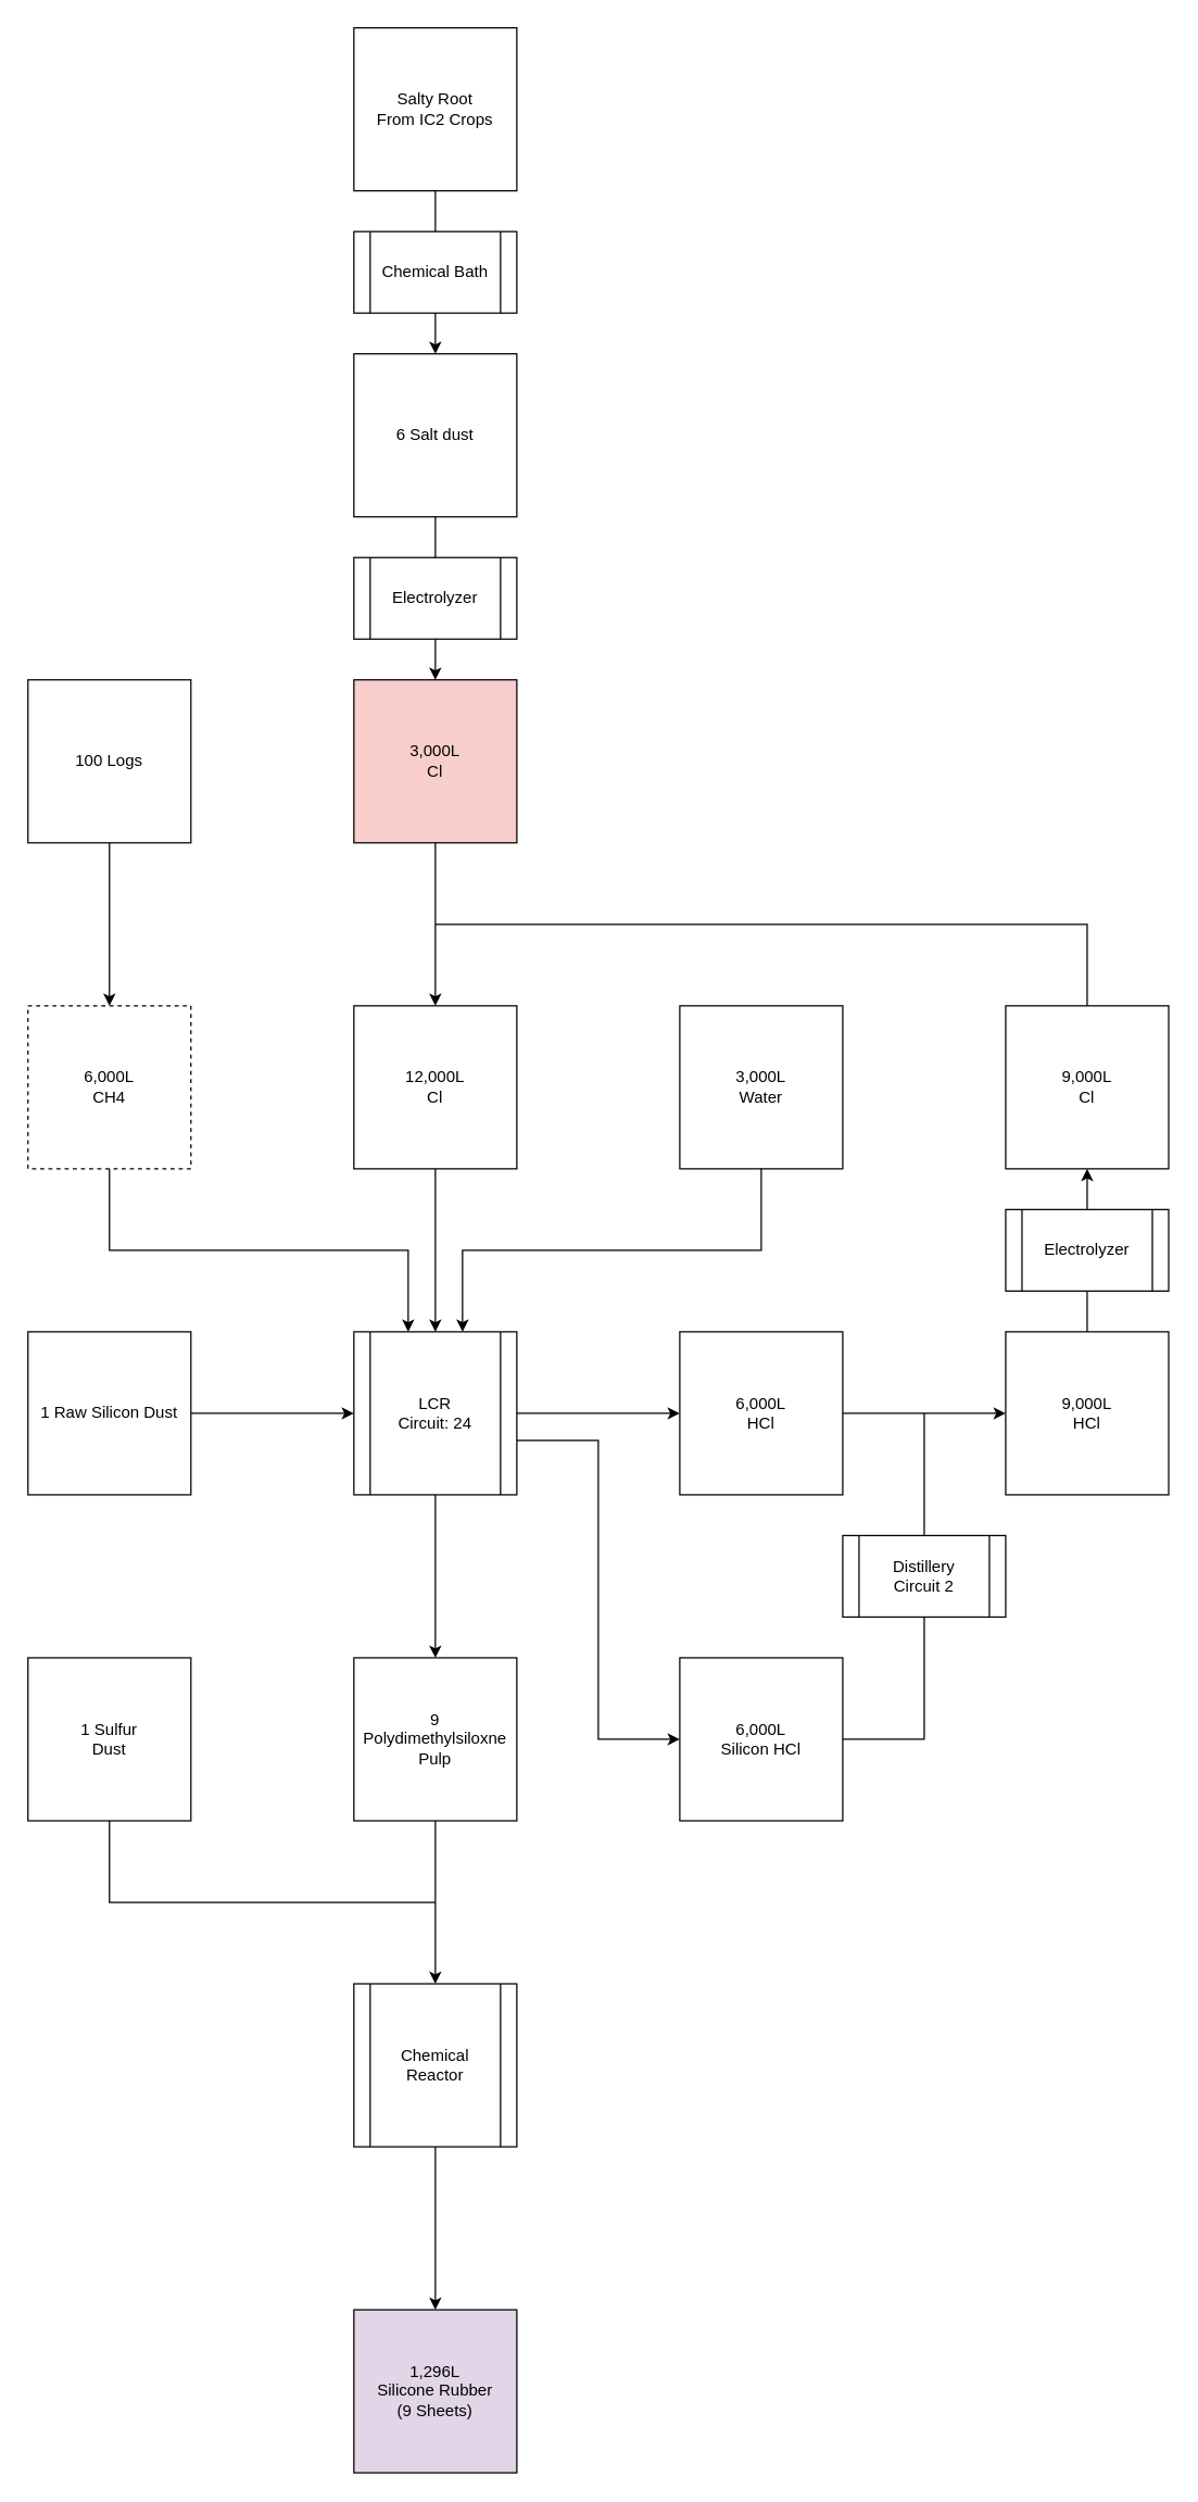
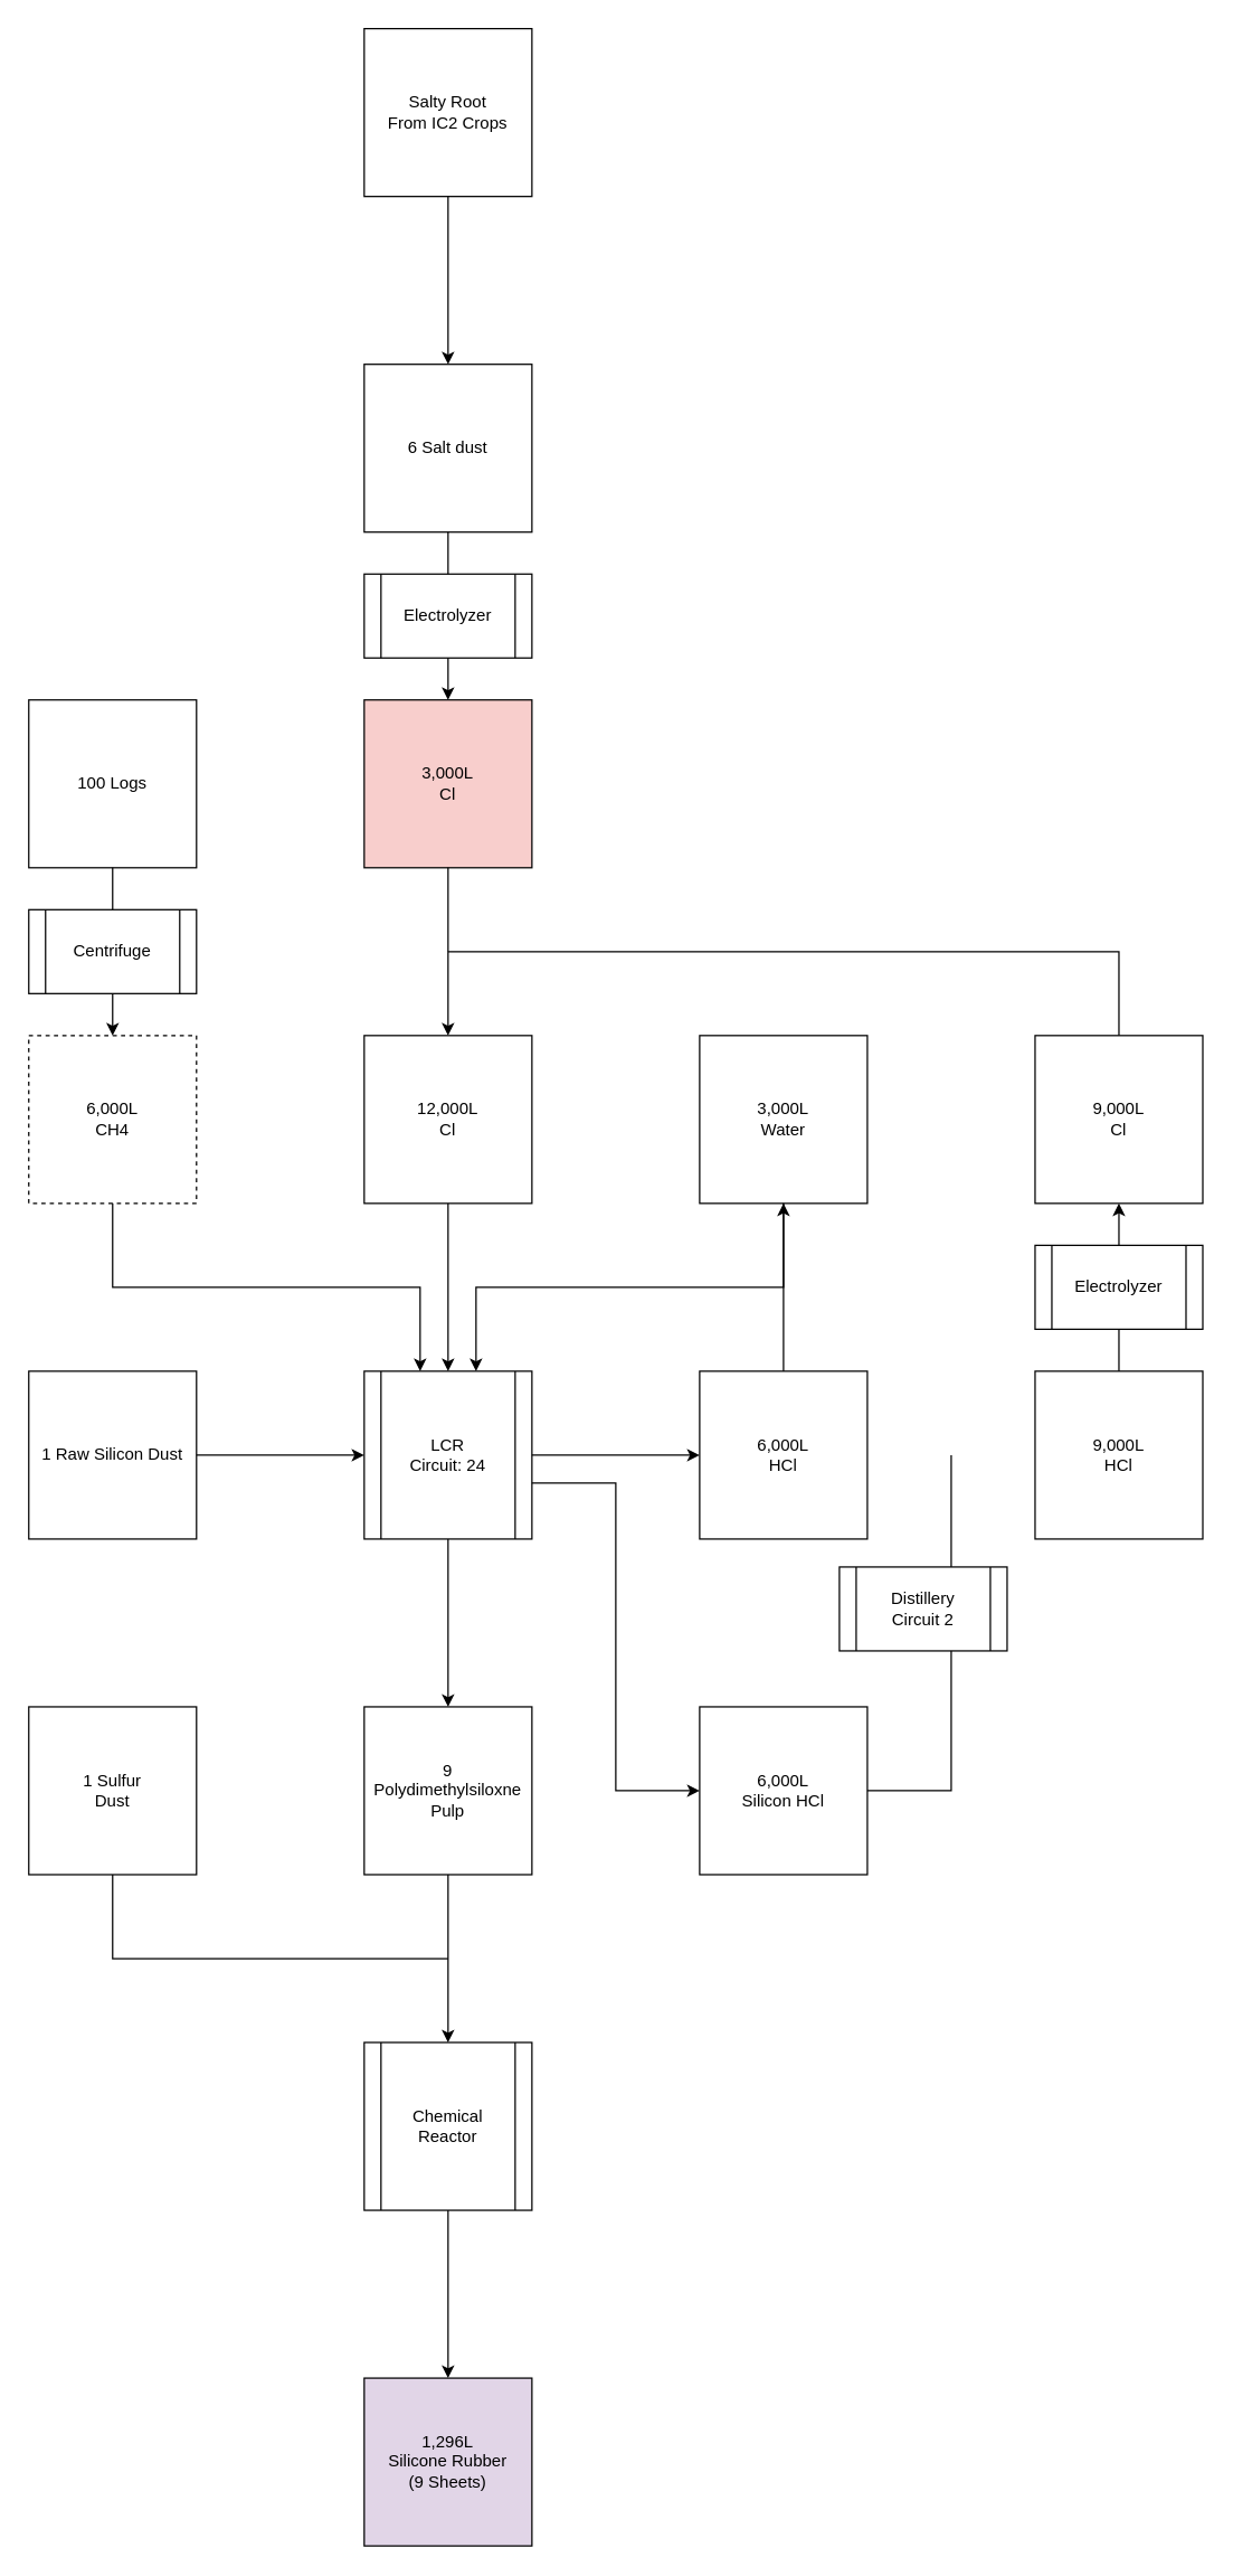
  <mxCell id="0" />
  <mxCell id="1" parent="0" />
  <mxCell id="2" value="1 Sulfur&lt;br&gt;Dust" style="whiteSpace=wrap;html=1;aspect=fixed;" vertex="1" parent="1"><mxGeometry x="20" y="1220" width="120" height="120" as="geometry" /></mxCell>
  <mxCell id="3" value="" style="edgeStyle=orthogonalEdgeStyle;rounded=0;orthogonalLoop=1;jettySize=auto;html=1;" edge="1" parent="1" source="4"><mxGeometry relative="1" as="geometry"><mxPoint x="320" y="1460" as="targetPoint" /></mxGeometry></mxCell>
  <mxCell id="4" value="9&lt;br&gt;Polydimethylsiloxne&lt;br&gt;Pulp" style="whiteSpace=wrap;html=1;aspect=fixed;" vertex="1" parent="1"><mxGeometry x="260" y="1220" width="120" height="120" as="geometry" /></mxCell>
  <mxCell id="5" value="LCR&lt;br&gt;Circuit: 24" style="shape=process;whiteSpace=wrap;html=1;backgroundOutline=1;" vertex="1" parent="1"><mxGeometry x="260" y="980" width="120" height="120" as="geometry" /></mxCell>
  <mxCell id="6" value="" style="edgeStyle=orthogonalEdgeStyle;rounded=0;orthogonalLoop=1;jettySize=auto;html=1;" edge="1" parent="1" source="7" target="5"><mxGeometry relative="1" as="geometry" /></mxCell>
  <mxCell id="7" value="12,000L&lt;br&gt;Cl" style="whiteSpace=wrap;html=1;aspect=fixed;" vertex="1" parent="1"><mxGeometry x="260" y="740" width="120" height="120" as="geometry" /></mxCell>
  <mxCell id="8" value="" style="edgeStyle=none;orthogonalLoop=1;jettySize=auto;html=1;rounded=0;exitX=0.5;exitY=1;exitDx=0;exitDy=0;entryX=0.5;entryY=0;entryDx=0;entryDy=0;" edge="1" parent="1" source="5" target="4"><mxGeometry width="100" relative="1" as="geometry"><mxPoint x="280" y="1120" as="sourcePoint" /><mxPoint x="380" y="1120" as="targetPoint" /><Array as="points" /></mxGeometry></mxCell>
  <mxCell id="9" value="3,000L&lt;br&gt;Water" style="whiteSpace=wrap;html=1;aspect=fixed;" vertex="1" parent="1"><mxGeometry x="500" y="740" width="120" height="120" as="geometry" /></mxCell>
  <mxCell id="10" value="6,000L&lt;br&gt;CH4" style="whiteSpace=wrap;html=1;aspect=fixed;dashed=1;" vertex="1" parent="1"><mxGeometry x="20" y="740" width="120" height="120" as="geometry" /></mxCell>
  <mxCell id="11" value="" style="edgeStyle=orthogonalEdgeStyle;rounded=0;orthogonalLoop=1;jettySize=auto;html=1;" edge="1" parent="1" source="12" target="13"><mxGeometry relative="1" as="geometry" /></mxCell>
  <mxCell id="12" value="Chemical&lt;br&gt;Reactor" style="shape=process;whiteSpace=wrap;html=1;backgroundOutline=1;" vertex="1" parent="1"><mxGeometry x="260" y="1460" width="120" height="120" as="geometry" /></mxCell>
  <mxCell id="13" value="1,296L&lt;br&gt;Silicone Rubber&lt;br&gt;(9 Sheets)" style="whiteSpace=wrap;html=1;aspect=fixed;fillColor=#e1d5e7;" vertex="1" parent="1"><mxGeometry x="260" y="1700" width="120" height="120" as="geometry" /></mxCell>
  <mxCell id="14" value="" style="edgeStyle=orthogonalEdgeStyle;rounded=0;orthogonalLoop=1;jettySize=auto;html=1;" edge="1" parent="1" source="15" target="5"><mxGeometry relative="1" as="geometry" /></mxCell>
  <mxCell id="15" value="1 Raw Silicon Dust" style="whiteSpace=wrap;html=1;aspect=fixed;" vertex="1" parent="1"><mxGeometry x="20" y="980" width="120" height="120" as="geometry" /></mxCell>
  <mxCell id="16" value="" style="endArrow=none;html=1;rounded=0;" edge="1" parent="1"><mxGeometry width="50" height="50" relative="1" as="geometry"><mxPoint x="320" y="1400" as="sourcePoint" /><mxPoint x="80" y="1340" as="targetPoint" /><Array as="points"><mxPoint x="80" y="1400" /></Array></mxGeometry></mxCell>
  <mxCell id="17" value="" style="endArrow=classic;html=1;rounded=0;exitX=0.5;exitY=1;exitDx=0;exitDy=0;" edge="1" parent="1" source="10"><mxGeometry width="50" height="50" relative="1" as="geometry"><mxPoint x="250" y="1030" as="sourcePoint" /><mxPoint x="300" y="980" as="targetPoint" /><Array as="points"><mxPoint x="80" y="920" /><mxPoint x="300" y="920" /></Array></mxGeometry></mxCell>
  <mxCell id="18" value="" style="endArrow=classic;html=1;rounded=0;exitX=0.5;exitY=1;exitDx=0;exitDy=0;" edge="1" parent="1" source="9"><mxGeometry width="50" height="50" relative="1" as="geometry"><mxPoint x="290" y="1030" as="sourcePoint" /><mxPoint x="340" y="980" as="targetPoint" /><Array as="points"><mxPoint x="560" y="920" /><mxPoint x="340" y="920" /></Array></mxGeometry></mxCell>
- <mxCell id="19" value="" style="edgeStyle=orthogonalEdgeStyle;rounded=0;orthogonalLoop=1;jettySize=auto;html=1;" edge="1" parent="1" source="20" target="24"><mxGeometry relative="1" as="geometry" /></mxCell>
+ <mxCell id="19" value="" style="edgeStyle=orthogonalEdgeStyle;rounded=0;orthogonalLoop=1;jettySize=auto;html=1;" edge="1" parent="1" source="20" target="9"><mxGeometry relative="1" as="geometry" /></mxCell>
  <mxCell id="20" value="6,000L&lt;br&gt;HCl" style="whiteSpace=wrap;html=1;aspect=fixed;" vertex="1" parent="1"><mxGeometry x="500" y="980" width="120" height="120" as="geometry" /></mxCell>
  <mxCell id="21" value="6,000L&lt;br&gt;Silicon HCl" style="whiteSpace=wrap;html=1;aspect=fixed;" vertex="1" parent="1"><mxGeometry x="500" y="1220" width="120" height="120" as="geometry" /></mxCell>
  <mxCell id="22" value="" style="endArrow=classic;html=1;rounded=0;entryX=0;entryY=0.5;entryDx=0;entryDy=0;" edge="1" parent="1" target="21"><mxGeometry width="50" height="50" relative="1" as="geometry"><mxPoint x="380" y="1060" as="sourcePoint" /><mxPoint x="430" y="1010" as="targetPoint" /><Array as="points"><mxPoint x="440" y="1060" /><mxPoint x="440" y="1280" /></Array></mxGeometry></mxCell>
  <mxCell id="23" value="" style="edgeStyle=orthogonalEdgeStyle;rounded=0;orthogonalLoop=1;jettySize=auto;html=1;" edge="1" parent="1" source="24" target="28"><mxGeometry relative="1" as="geometry" /></mxCell>
  <mxCell id="24" value="9,000L&lt;br&gt;HCl" style="whiteSpace=wrap;html=1;aspect=fixed;" vertex="1" parent="1"><mxGeometry x="740" y="980" width="120" height="120" as="geometry" /></mxCell>
  <mxCell id="25" value="" style="endArrow=none;html=1;rounded=0;exitX=1;exitY=0.5;exitDx=0;exitDy=0;" edge="1" parent="1" source="21"><mxGeometry width="50" height="50" relative="1" as="geometry"><mxPoint x="630" y="1270" as="sourcePoint" /><mxPoint x="680" y="1040" as="targetPoint" /><Array as="points"><mxPoint x="680" y="1280" /></Array></mxGeometry></mxCell>
  <mxCell id="26" value="" style="endArrow=classic;html=1;rounded=0;entryX=0;entryY=0.5;entryDx=0;entryDy=0;" edge="1" parent="1" target="20"><mxGeometry width="50" height="50" relative="1" as="geometry"><mxPoint x="380" y="1040" as="sourcePoint" /><mxPoint x="490" y="1040" as="targetPoint" /></mxGeometry></mxCell>
- <mxCell id="27" value="Distillery&lt;br&gt;Circuit 2" style="shape=process;whiteSpace=wrap;html=1;backgroundOutline=1;" vertex="1" parent="1"><mxGeometry x="620" y="1130" width="120" height="60" as="geometry" /></mxCell>
+ <mxCell id="27" value="Distillery&lt;br&gt;Circuit 2" style="shape=process;whiteSpace=wrap;html=1;backgroundOutline=1;" vertex="1" parent="1"><mxGeometry x="600" y="1120" width="120" height="60" as="geometry" /></mxCell>
  <mxCell id="28" value="9,000L&lt;br&gt;Cl" style="whiteSpace=wrap;html=1;aspect=fixed;" vertex="1" parent="1"><mxGeometry x="740" y="740" width="120" height="120" as="geometry" /></mxCell>
  <mxCell id="29" value="Electrolyzer" style="shape=process;whiteSpace=wrap;html=1;backgroundOutline=1;" vertex="1" parent="1"><mxGeometry x="740" y="890" width="120" height="60" as="geometry" /></mxCell>
  <mxCell id="30" value="" style="endArrow=classic;html=1;rounded=0;entryX=0.5;entryY=0;entryDx=0;entryDy=0;" edge="1" parent="1" target="7"><mxGeometry width="50" height="50" relative="1" as="geometry"><mxPoint x="800" y="740" as="sourcePoint" /><mxPoint x="850" y="690" as="targetPoint" /><Array as="points"><mxPoint x="800" y="680" /><mxPoint x="320" y="680" /></Array></mxGeometry></mxCell>
  <mxCell id="31" value="3,000L&lt;br&gt;Cl" style="whiteSpace=wrap;html=1;aspect=fixed;fillColor=#f8cecc;" vertex="1" parent="1"><mxGeometry x="260" y="500" width="120" height="120" as="geometry" /></mxCell>
  <mxCell id="32" value="" style="endArrow=none;html=1;rounded=0;" edge="1" parent="1"><mxGeometry width="50" height="50" relative="1" as="geometry"><mxPoint x="320" y="680" as="sourcePoint" /><mxPoint x="320" y="620" as="targetPoint" /></mxGeometry></mxCell>
  <mxCell id="33" value="6 Salt dust" style="whiteSpace=wrap;html=1;aspect=fixed;" vertex="1" parent="1"><mxGeometry x="260" y="260" width="120" height="120" as="geometry" /></mxCell>
  <mxCell id="34" value="" style="endArrow=classic;html=1;rounded=0;entryX=0.5;entryY=0;entryDx=0;entryDy=0;exitX=0.5;exitY=1;exitDx=0;exitDy=0;" edge="1" parent="1" source="33" target="31"><mxGeometry width="50" height="50" relative="1" as="geometry"><mxPoint x="280" y="490" as="sourcePoint" /><mxPoint x="330" y="440" as="targetPoint" /></mxGeometry></mxCell>
  <mxCell id="35" value="Electrolyzer" style="shape=process;whiteSpace=wrap;html=1;backgroundOutline=1;" vertex="1" parent="1"><mxGeometry x="260" y="410" width="120" height="60" as="geometry" /></mxCell>
  <mxCell id="36" value="Salty Root&lt;br&gt;From IC2 Crops" style="whiteSpace=wrap;html=1;aspect=fixed;" vertex="1" parent="1"><mxGeometry x="260" y="20" width="120" height="120" as="geometry" /></mxCell>
  <mxCell id="37" value="" style="endArrow=classic;html=1;rounded=0;exitX=0.5;exitY=1;exitDx=0;exitDy=0;" edge="1" parent="1" source="36"><mxGeometry width="50" height="50" relative="1" as="geometry"><mxPoint x="270" y="310" as="sourcePoint" /><mxPoint x="320" y="260" as="targetPoint" /></mxGeometry></mxCell>
- <mxCell id="38" value="Chemical Bath" style="shape=process;whiteSpace=wrap;html=1;backgroundOutline=1;" vertex="1" parent="1"><mxGeometry x="260" y="170" width="120" height="60" as="geometry" /></mxCell>
  <mxCell id="39" value="100 Logs" style="whiteSpace=wrap;html=1;aspect=fixed;" vertex="1" parent="1"><mxGeometry x="20" y="500" width="120" height="120" as="geometry" /></mxCell>
  <mxCell id="40" value="" style="endArrow=classic;html=1;rounded=0;entryX=0.5;entryY=0;entryDx=0;entryDy=0;exitX=0.5;exitY=1;exitDx=0;exitDy=0;" edge="1" parent="1" source="39" target="10"><mxGeometry width="50" height="50" relative="1" as="geometry"><mxPoint x="20" y="700" as="sourcePoint" /><mxPoint x="70" y="650" as="targetPoint" /></mxGeometry></mxCell>
+ <mxCell id="41" value="Centrifuge" style="shape=process;whiteSpace=wrap;html=1;backgroundOutline=1;" vertex="1" parent="1"><mxGeometry x="20" y="650" width="120" height="60" as="geometry" /></mxCell>
